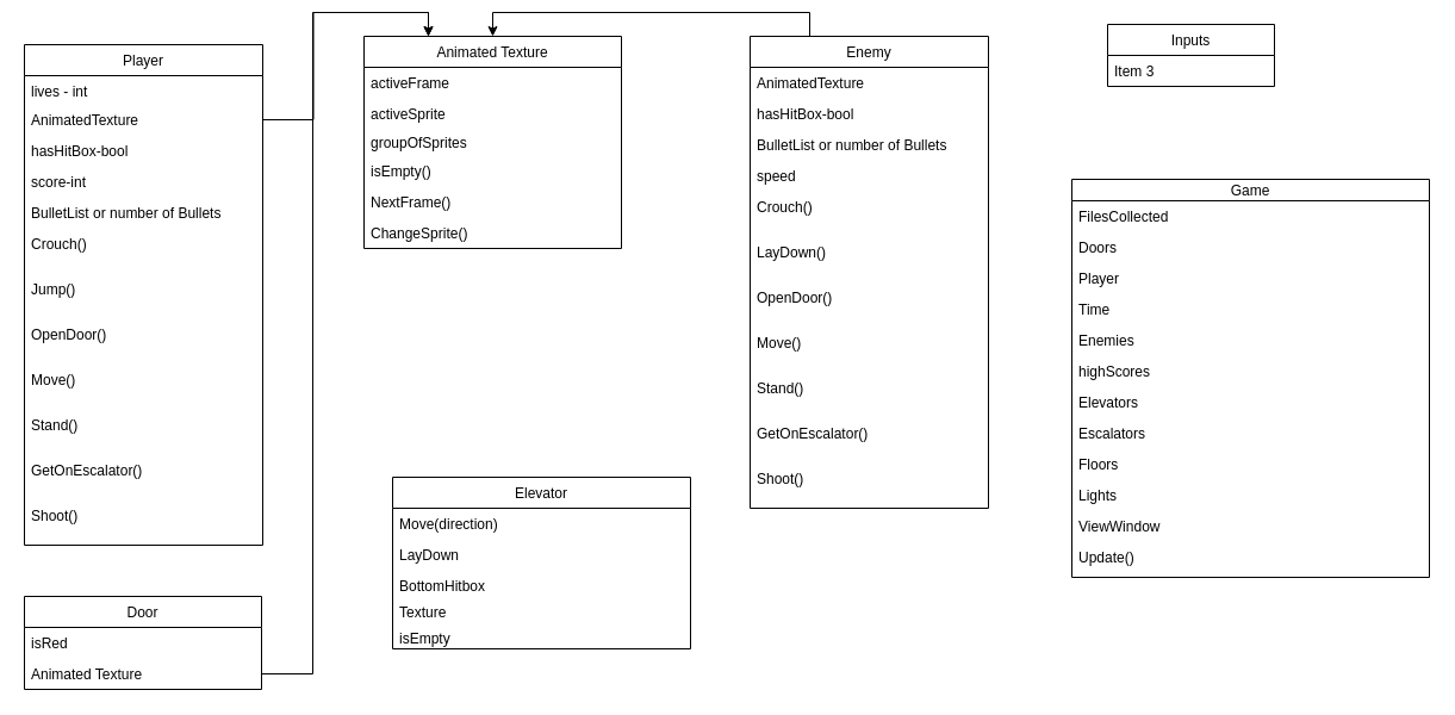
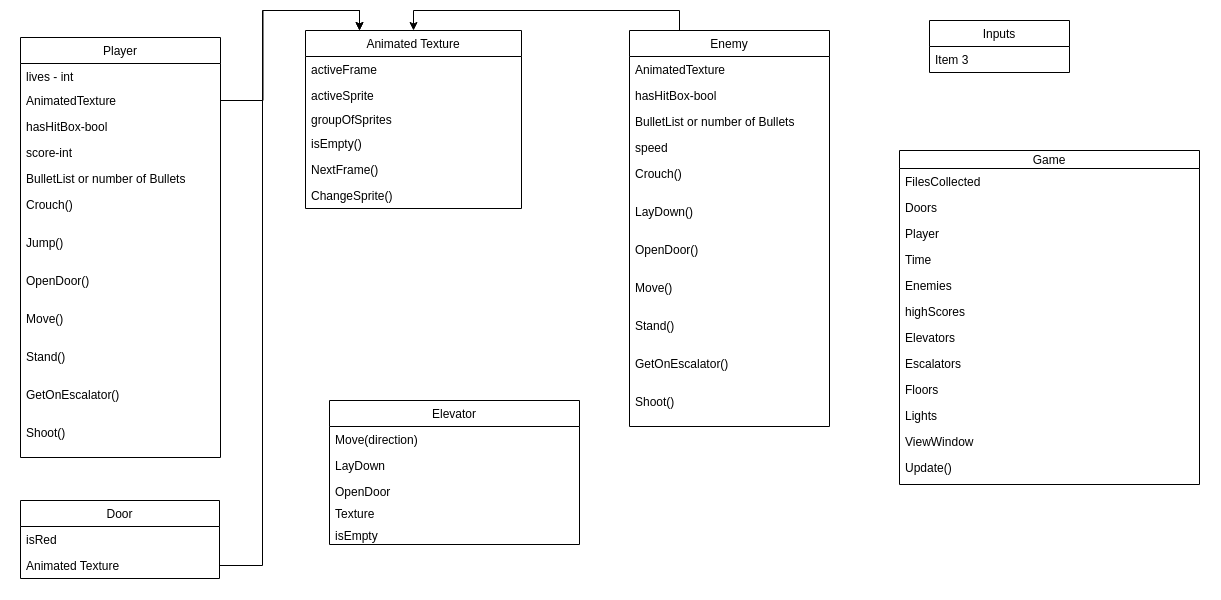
  <mxCell id="0" />
  <mxCell id="1" parent="0" />
  <mxCell id="2" value="Player" style="swimlane;fontStyle=0;childLayout=stackLayout;horizontal=1;startSize=26;fillColor=none;horizontalStack=0;resizeParent=1;resizeParentMax=0;resizeLast=0;collapsible=1;marginBottom=0;" vertex="1" parent="1"><mxGeometry x="20" y="37" width="200" height="420" as="geometry" /></mxCell>
  <mxCell id="3" value="lives - int" style="text;strokeColor=none;fillColor=none;align=left;verticalAlign=top;spacingLeft=4;spacingRight=4;overflow=hidden;rotatable=0;points=[[0,0.5],[1,0.5]];portConstraint=eastwest;" vertex="1" parent="2"><mxGeometry y="26" width="200" height="24" as="geometry" /></mxCell>
  <mxCell id="4" value="AnimatedTexture" style="text;strokeColor=none;fillColor=none;align=left;verticalAlign=top;spacingLeft=4;spacingRight=4;overflow=hidden;rotatable=0;points=[[0,0.5],[1,0.5]];portConstraint=eastwest;" vertex="1" parent="2"><mxGeometry y="50" width="200" height="26" as="geometry" /></mxCell>
  <mxCell id="5" value="hasHitBox-bool" style="text;strokeColor=none;fillColor=none;align=left;verticalAlign=top;spacingLeft=4;spacingRight=4;overflow=hidden;rotatable=0;points=[[0,0.5],[1,0.5]];portConstraint=eastwest;" vertex="1" parent="2"><mxGeometry y="76" width="200" height="26" as="geometry" /></mxCell>
  <mxCell id="6" value="score-int" style="text;strokeColor=none;fillColor=none;align=left;verticalAlign=top;spacingLeft=4;spacingRight=4;overflow=hidden;rotatable=0;points=[[0,0.5],[1,0.5]];portConstraint=eastwest;" vertex="1" parent="2"><mxGeometry y="102" width="200" height="26" as="geometry" /></mxCell>
  <mxCell id="7" value="BulletList or number of Bullets&#10;" style="text;strokeColor=none;fillColor=none;align=left;verticalAlign=top;spacingLeft=4;spacingRight=4;overflow=hidden;rotatable=0;points=[[0,0.5],[1,0.5]];portConstraint=eastwest;" vertex="1" parent="2"><mxGeometry y="128" width="200" height="26" as="geometry" /></mxCell>
  <mxCell id="8" value="Crouch()" style="text;strokeColor=none;fillColor=none;align=left;verticalAlign=top;spacingLeft=4;spacingRight=4;overflow=hidden;rotatable=0;points=[[0,0.5],[1,0.5]];portConstraint=eastwest;" vertex="1" parent="2"><mxGeometry y="154" width="200" height="38" as="geometry" /></mxCell>
  <mxCell id="9" value="Jump()" style="text;strokeColor=none;fillColor=none;align=left;verticalAlign=top;spacingLeft=4;spacingRight=4;overflow=hidden;rotatable=0;points=[[0,0.5],[1,0.5]];portConstraint=eastwest;" vertex="1" parent="2"><mxGeometry y="192" width="200" height="38" as="geometry" /></mxCell>
  <mxCell id="10" value="OpenDoor()&#10;" style="text;strokeColor=none;fillColor=none;align=left;verticalAlign=top;spacingLeft=4;spacingRight=4;overflow=hidden;rotatable=0;points=[[0,0.5],[1,0.5]];portConstraint=eastwest;" vertex="1" parent="2"><mxGeometry y="230" width="200" height="38" as="geometry" /></mxCell>
  <mxCell id="11" value="Move()" style="text;strokeColor=none;fillColor=none;align=left;verticalAlign=top;spacingLeft=4;spacingRight=4;overflow=hidden;rotatable=0;points=[[0,0.5],[1,0.5]];portConstraint=eastwest;" vertex="1" parent="2"><mxGeometry y="268" width="200" height="38" as="geometry" /></mxCell>
  <mxCell id="12" value="Stand()" style="text;strokeColor=none;fillColor=none;align=left;verticalAlign=top;spacingLeft=4;spacingRight=4;overflow=hidden;rotatable=0;points=[[0,0.5],[1,0.5]];portConstraint=eastwest;" vertex="1" parent="2"><mxGeometry y="306" width="200" height="38" as="geometry" /></mxCell>
  <mxCell id="13" value="GetOnEscalator()" style="text;strokeColor=none;fillColor=none;align=left;verticalAlign=top;spacingLeft=4;spacingRight=4;overflow=hidden;rotatable=0;points=[[0,0.5],[1,0.5]];portConstraint=eastwest;" vertex="1" parent="2"><mxGeometry y="344" width="200" height="38" as="geometry" /></mxCell>
  <mxCell id="14" value="Shoot()" style="text;strokeColor=none;fillColor=none;align=left;verticalAlign=top;spacingLeft=4;spacingRight=4;overflow=hidden;rotatable=0;points=[[0,0.5],[1,0.5]];portConstraint=eastwest;" vertex="1" parent="2"><mxGeometry y="382" width="200" height="38" as="geometry" /></mxCell>
  <mxCell id="15" value="Animated Texture" style="swimlane;fontStyle=0;childLayout=stackLayout;horizontal=1;startSize=26;fillColor=none;horizontalStack=0;resizeParent=1;resizeParentMax=0;resizeLast=0;collapsible=1;marginBottom=0;" vertex="1" parent="1"><mxGeometry x="305" y="30" width="216" height="178" as="geometry" /></mxCell>
  <mxCell id="16" value="activeFrame" style="text;strokeColor=none;fillColor=none;align=left;verticalAlign=top;spacingLeft=4;spacingRight=4;overflow=hidden;rotatable=0;points=[[0,0.5],[1,0.5]];portConstraint=eastwest;" vertex="1" parent="15"><mxGeometry y="26" width="216" height="26" as="geometry" /></mxCell>
  <mxCell id="17" value="activeSprite" style="text;strokeColor=none;fillColor=none;align=left;verticalAlign=top;spacingLeft=4;spacingRight=4;overflow=hidden;rotatable=0;points=[[0,0.5],[1,0.5]];portConstraint=eastwest;" vertex="1" parent="15"><mxGeometry y="52" width="216" height="24" as="geometry" /></mxCell>
  <mxCell id="18" value="groupOfSprites" style="text;strokeColor=none;fillColor=none;align=left;verticalAlign=top;spacingLeft=4;spacingRight=4;overflow=hidden;rotatable=0;points=[[0,0.5],[1,0.5]];portConstraint=eastwest;" vertex="1" parent="15"><mxGeometry y="76" width="216" height="24" as="geometry" /></mxCell>
  <mxCell id="19" value="isEmpty()" style="text;strokeColor=none;fillColor=none;align=left;verticalAlign=top;spacingLeft=4;spacingRight=4;overflow=hidden;rotatable=0;points=[[0,0.5],[1,0.5]];portConstraint=eastwest;" vertex="1" parent="15"><mxGeometry y="100" width="216" height="26" as="geometry" /></mxCell>
  <mxCell id="20" value="NextFrame()" style="text;strokeColor=none;fillColor=none;align=left;verticalAlign=top;spacingLeft=4;spacingRight=4;overflow=hidden;rotatable=0;points=[[0,0.5],[1,0.5]];portConstraint=eastwest;" vertex="1" parent="15"><mxGeometry y="126" width="216" height="26" as="geometry" /></mxCell>
  <mxCell id="21" value="ChangeSprite()" style="text;strokeColor=none;fillColor=none;align=left;verticalAlign=top;spacingLeft=4;spacingRight=4;overflow=hidden;rotatable=0;points=[[0,0.5],[1,0.5]];portConstraint=eastwest;" vertex="1" parent="15"><mxGeometry y="152" width="216" height="26" as="geometry" /></mxCell>
  <mxCell id="22" style="edgeStyle=orthogonalEdgeStyle;rounded=0;orthogonalLoop=1;jettySize=auto;html=1;exitX=1;exitY=0.5;exitDx=0;exitDy=0;entryX=0.25;entryY=0;entryDx=0;entryDy=0;" edge="1" parent="1" source="4" target="15"><mxGeometry relative="1" as="geometry" /></mxCell>
  <mxCell id="23" style="edgeStyle=orthogonalEdgeStyle;rounded=0;orthogonalLoop=1;jettySize=auto;html=1;exitX=0.25;exitY=0;exitDx=0;exitDy=0;entryX=0.5;entryY=0;entryDx=0;entryDy=0;" edge="1" parent="1" source="24" target="15"><mxGeometry relative="1" as="geometry" /></mxCell>
  <mxCell id="24" value="Enemy" style="swimlane;fontStyle=0;childLayout=stackLayout;horizontal=1;startSize=26;fillColor=none;horizontalStack=0;resizeParent=1;resizeParentMax=0;resizeLast=0;collapsible=1;marginBottom=0;" vertex="1" parent="1"><mxGeometry x="629" y="30" width="200" height="396" as="geometry" /></mxCell>
  <mxCell id="25" value="AnimatedTexture" style="text;strokeColor=none;fillColor=none;align=left;verticalAlign=top;spacingLeft=4;spacingRight=4;overflow=hidden;rotatable=0;points=[[0,0.5],[1,0.5]];portConstraint=eastwest;" vertex="1" parent="24"><mxGeometry y="26" width="200" height="26" as="geometry" /></mxCell>
  <mxCell id="26" value="hasHitBox-bool" style="text;strokeColor=none;fillColor=none;align=left;verticalAlign=top;spacingLeft=4;spacingRight=4;overflow=hidden;rotatable=0;points=[[0,0.5],[1,0.5]];portConstraint=eastwest;" vertex="1" parent="24"><mxGeometry y="52" width="200" height="26" as="geometry" /></mxCell>
  <mxCell id="27" value="BulletList or number of Bullets&#10;" style="text;strokeColor=none;fillColor=none;align=left;verticalAlign=top;spacingLeft=4;spacingRight=4;overflow=hidden;rotatable=0;points=[[0,0.5],[1,0.5]];portConstraint=eastwest;" vertex="1" parent="24"><mxGeometry y="78" width="200" height="26" as="geometry" /></mxCell>
  <mxCell id="28" value="speed" style="text;strokeColor=none;fillColor=none;align=left;verticalAlign=top;spacingLeft=4;spacingRight=4;overflow=hidden;rotatable=0;points=[[0,0.5],[1,0.5]];portConstraint=eastwest;" vertex="1" parent="24"><mxGeometry y="104" width="200" height="26" as="geometry" /></mxCell>
  <mxCell id="29" value="Crouch()" style="text;strokeColor=none;fillColor=none;align=left;verticalAlign=top;spacingLeft=4;spacingRight=4;overflow=hidden;rotatable=0;points=[[0,0.5],[1,0.5]];portConstraint=eastwest;" vertex="1" parent="24"><mxGeometry y="130" width="200" height="38" as="geometry" /></mxCell>
  <mxCell id="30" value="LayDown()" style="text;strokeColor=none;fillColor=none;align=left;verticalAlign=top;spacingLeft=4;spacingRight=4;overflow=hidden;rotatable=0;points=[[0,0.5],[1,0.5]];portConstraint=eastwest;" vertex="1" parent="24"><mxGeometry y="168" width="200" height="38" as="geometry" /></mxCell>
  <mxCell id="31" value="OpenDoor()&#10;" style="text;strokeColor=none;fillColor=none;align=left;verticalAlign=top;spacingLeft=4;spacingRight=4;overflow=hidden;rotatable=0;points=[[0,0.5],[1,0.5]];portConstraint=eastwest;" vertex="1" parent="24"><mxGeometry y="206" width="200" height="38" as="geometry" /></mxCell>
  <mxCell id="32" value="Move()" style="text;strokeColor=none;fillColor=none;align=left;verticalAlign=top;spacingLeft=4;spacingRight=4;overflow=hidden;rotatable=0;points=[[0,0.5],[1,0.5]];portConstraint=eastwest;" vertex="1" parent="24"><mxGeometry y="244" width="200" height="38" as="geometry" /></mxCell>
  <mxCell id="33" value="Stand()" style="text;strokeColor=none;fillColor=none;align=left;verticalAlign=top;spacingLeft=4;spacingRight=4;overflow=hidden;rotatable=0;points=[[0,0.5],[1,0.5]];portConstraint=eastwest;" vertex="1" parent="24"><mxGeometry y="282" width="200" height="38" as="geometry" /></mxCell>
  <mxCell id="34" value="GetOnEscalator()" style="text;strokeColor=none;fillColor=none;align=left;verticalAlign=top;spacingLeft=4;spacingRight=4;overflow=hidden;rotatable=0;points=[[0,0.5],[1,0.5]];portConstraint=eastwest;" vertex="1" parent="24"><mxGeometry y="320" width="200" height="38" as="geometry" /></mxCell>
  <mxCell id="35" value="Shoot()" style="text;strokeColor=none;fillColor=none;align=left;verticalAlign=top;spacingLeft=4;spacingRight=4;overflow=hidden;rotatable=0;points=[[0,0.5],[1,0.5]];portConstraint=eastwest;" vertex="1" parent="24"><mxGeometry y="358" width="200" height="38" as="geometry" /></mxCell>
  <mxCell id="36" value="Inputs" style="swimlane;fontStyle=0;childLayout=stackLayout;horizontal=1;startSize=26;fillColor=none;horizontalStack=0;resizeParent=1;resizeParentMax=0;resizeLast=0;collapsible=1;marginBottom=0;" vertex="1" parent="1"><mxGeometry x="929" y="20" width="140" height="52" as="geometry" /></mxCell>
  <mxCell id="37" value="Item 3" style="text;strokeColor=none;fillColor=none;align=left;verticalAlign=top;spacingLeft=4;spacingRight=4;overflow=hidden;rotatable=0;points=[[0,0.5],[1,0.5]];portConstraint=eastwest;" vertex="1" parent="36"><mxGeometry y="26" width="140" height="26" as="geometry" /></mxCell>
  <mxCell id="38" value="Door" style="swimlane;fontStyle=0;childLayout=stackLayout;horizontal=1;startSize=26;fillColor=none;horizontalStack=0;resizeParent=1;resizeParentMax=0;resizeLast=0;collapsible=1;marginBottom=0;" vertex="1" parent="1"><mxGeometry x="20" y="500" width="199" height="78" as="geometry" /></mxCell>
  <mxCell id="39" value="isRed" style="text;strokeColor=none;fillColor=none;align=left;verticalAlign=top;spacingLeft=4;spacingRight=4;overflow=hidden;rotatable=0;points=[[0,0.5],[1,0.5]];portConstraint=eastwest;" vertex="1" parent="38"><mxGeometry y="26" width="199" height="26" as="geometry" /></mxCell>
  <mxCell id="40" value="Animated Texture" style="text;strokeColor=none;fillColor=none;align=left;verticalAlign=top;spacingLeft=4;spacingRight=4;overflow=hidden;rotatable=0;points=[[0,0.5],[1,0.5]];portConstraint=eastwest;" vertex="1" parent="38"><mxGeometry y="52" width="199" height="26" as="geometry" /></mxCell>
  <mxCell id="41" value="Game" style="swimlane;fontStyle=0;childLayout=stackLayout;horizontal=1;startSize=18;fillColor=none;horizontalStack=0;resizeParent=1;resizeParentMax=0;resizeLast=0;collapsible=1;marginBottom=0;" vertex="1" parent="1"><mxGeometry x="899" y="150" width="300" height="334" as="geometry" /></mxCell>
  <mxCell id="42" value="FilesCollected" style="text;strokeColor=none;fillColor=none;align=left;verticalAlign=top;spacingLeft=4;spacingRight=4;overflow=hidden;rotatable=0;points=[[0,0.5],[1,0.5]];portConstraint=eastwest;" vertex="1" parent="41"><mxGeometry y="18" width="300" height="26" as="geometry" /></mxCell>
  <mxCell id="43" value="Doors" style="text;strokeColor=none;fillColor=none;align=left;verticalAlign=top;spacingLeft=4;spacingRight=4;overflow=hidden;rotatable=0;points=[[0,0.5],[1,0.5]];portConstraint=eastwest;" vertex="1" parent="41"><mxGeometry y="44" width="300" height="26" as="geometry" /></mxCell>
  <mxCell id="44" value="Player" style="text;strokeColor=none;fillColor=none;align=left;verticalAlign=top;spacingLeft=4;spacingRight=4;overflow=hidden;rotatable=0;points=[[0,0.5],[1,0.5]];portConstraint=eastwest;" vertex="1" parent="41"><mxGeometry y="70" width="300" height="26" as="geometry" /></mxCell>
  <mxCell id="45" value="Time" style="text;strokeColor=none;fillColor=none;align=left;verticalAlign=top;spacingLeft=4;spacingRight=4;overflow=hidden;rotatable=0;points=[[0,0.5],[1,0.5]];portConstraint=eastwest;" vertex="1" parent="41"><mxGeometry y="96" width="300" height="26" as="geometry" /></mxCell>
  <mxCell id="46" value="Enemies" style="text;strokeColor=none;fillColor=none;align=left;verticalAlign=top;spacingLeft=4;spacingRight=4;overflow=hidden;rotatable=0;points=[[0,0.5],[1,0.5]];portConstraint=eastwest;" vertex="1" parent="41"><mxGeometry y="122" width="300" height="26" as="geometry" /></mxCell>
  <mxCell id="47" value="highScores" style="text;strokeColor=none;fillColor=none;align=left;verticalAlign=top;spacingLeft=4;spacingRight=4;overflow=hidden;rotatable=0;points=[[0,0.5],[1,0.5]];portConstraint=eastwest;" vertex="1" parent="41"><mxGeometry y="148" width="300" height="26" as="geometry" /></mxCell>
  <mxCell id="48" value="Elevators" style="text;strokeColor=none;fillColor=none;align=left;verticalAlign=top;spacingLeft=4;spacingRight=4;overflow=hidden;rotatable=0;points=[[0,0.5],[1,0.5]];portConstraint=eastwest;" vertex="1" parent="41"><mxGeometry y="174" width="300" height="26" as="geometry" /></mxCell>
  <mxCell id="49" value="Escalators" style="text;strokeColor=none;fillColor=none;align=left;verticalAlign=top;spacingLeft=4;spacingRight=4;overflow=hidden;rotatable=0;points=[[0,0.5],[1,0.5]];portConstraint=eastwest;" vertex="1" parent="41"><mxGeometry y="200" width="300" height="26" as="geometry" /></mxCell>
  <mxCell id="50" value="Floors" style="text;strokeColor=none;fillColor=none;align=left;verticalAlign=top;spacingLeft=4;spacingRight=4;overflow=hidden;rotatable=0;points=[[0,0.5],[1,0.5]];portConstraint=eastwest;" vertex="1" parent="41"><mxGeometry y="226" width="300" height="26" as="geometry" /></mxCell>
  <mxCell id="51" value="Lights" style="text;strokeColor=none;fillColor=none;align=left;verticalAlign=top;spacingLeft=4;spacingRight=4;overflow=hidden;rotatable=0;points=[[0,0.5],[1,0.5]];portConstraint=eastwest;" vertex="1" parent="41"><mxGeometry y="252" width="300" height="26" as="geometry" /></mxCell>
  <mxCell id="52" value="ViewWindow" style="text;strokeColor=none;fillColor=none;align=left;verticalAlign=top;spacingLeft=4;spacingRight=4;overflow=hidden;rotatable=0;points=[[0,0.5],[1,0.5]];portConstraint=eastwest;" vertex="1" parent="41"><mxGeometry y="278" width="300" height="26" as="geometry" /></mxCell>
  <mxCell id="53" value="Update()" style="text;strokeColor=none;fillColor=none;align=left;verticalAlign=top;spacingLeft=4;spacingRight=4;overflow=hidden;rotatable=0;points=[[0,0.5],[1,0.5]];portConstraint=eastwest;" vertex="1" parent="41"><mxGeometry y="304" width="300" height="30" as="geometry" /></mxCell>
  <mxCell id="54" style="edgeStyle=orthogonalEdgeStyle;rounded=0;orthogonalLoop=1;jettySize=auto;html=1;exitX=1;exitY=0.5;exitDx=0;exitDy=0;entryX=0.25;entryY=0;entryDx=0;entryDy=0;" edge="1" parent="1" source="40" target="15"><mxGeometry relative="1" as="geometry" /></mxCell>
  <mxCell id="55" value="Elevator" style="swimlane;fontStyle=0;childLayout=stackLayout;horizontal=1;startSize=26;fillColor=none;horizontalStack=0;resizeParent=1;resizeParentMax=0;resizeLast=0;collapsible=1;marginBottom=0;" vertex="1" parent="1"><mxGeometry x="329" y="400" width="250" height="144" as="geometry" /></mxCell>
  <mxCell id="56" value="Move(direction)" style="text;strokeColor=none;fillColor=none;align=left;verticalAlign=top;spacingLeft=4;spacingRight=4;overflow=hidden;rotatable=0;points=[[0,0.5],[1,0.5]];portConstraint=eastwest;" vertex="1" parent="55"><mxGeometry y="26" width="250" height="26" as="geometry" /></mxCell>
  <mxCell id="57" value="LayDown" style="text;strokeColor=none;fillColor=none;align=left;verticalAlign=top;spacingLeft=4;spacingRight=4;overflow=hidden;rotatable=0;points=[[0,0.5],[1,0.5]];portConstraint=eastwest;" vertex="1" parent="55"><mxGeometry y="52" width="250" height="26" as="geometry" /></mxCell>
- <mxCell id="58" value="BottomHitbox" style="text;strokeColor=none;fillColor=none;align=left;verticalAlign=top;spacingLeft=4;spacingRight=4;overflow=hidden;rotatable=0;points=[[0,0.5],[1,0.5]];portConstraint=eastwest;" vertex="1" parent="55"><mxGeometry y="78" width="250" height="22" as="geometry" /></mxCell>
+ <mxCell id="58" value="OpenDoor" style="text;strokeColor=none;fillColor=none;align=left;verticalAlign=top;spacingLeft=4;spacingRight=4;overflow=hidden;rotatable=0;points=[[0,0.5],[1,0.5]];portConstraint=eastwest;" vertex="1" parent="55"><mxGeometry y="78" width="250" height="22" as="geometry" /></mxCell>
  <mxCell id="59" value="Texture" style="text;strokeColor=none;fillColor=none;align=left;verticalAlign=top;spacingLeft=4;spacingRight=4;overflow=hidden;rotatable=0;points=[[0,0.5],[1,0.5]];portConstraint=eastwest;" vertex="1" parent="55"><mxGeometry y="100" width="250" height="22" as="geometry" /></mxCell>
  <mxCell id="60" value="isEmpty" style="text;strokeColor=none;fillColor=none;align=left;verticalAlign=top;spacingLeft=4;spacingRight=4;overflow=hidden;rotatable=0;points=[[0,0.5],[1,0.5]];portConstraint=eastwest;" vertex="1" parent="55"><mxGeometry y="122" width="250" height="22" as="geometry" /></mxCell>
